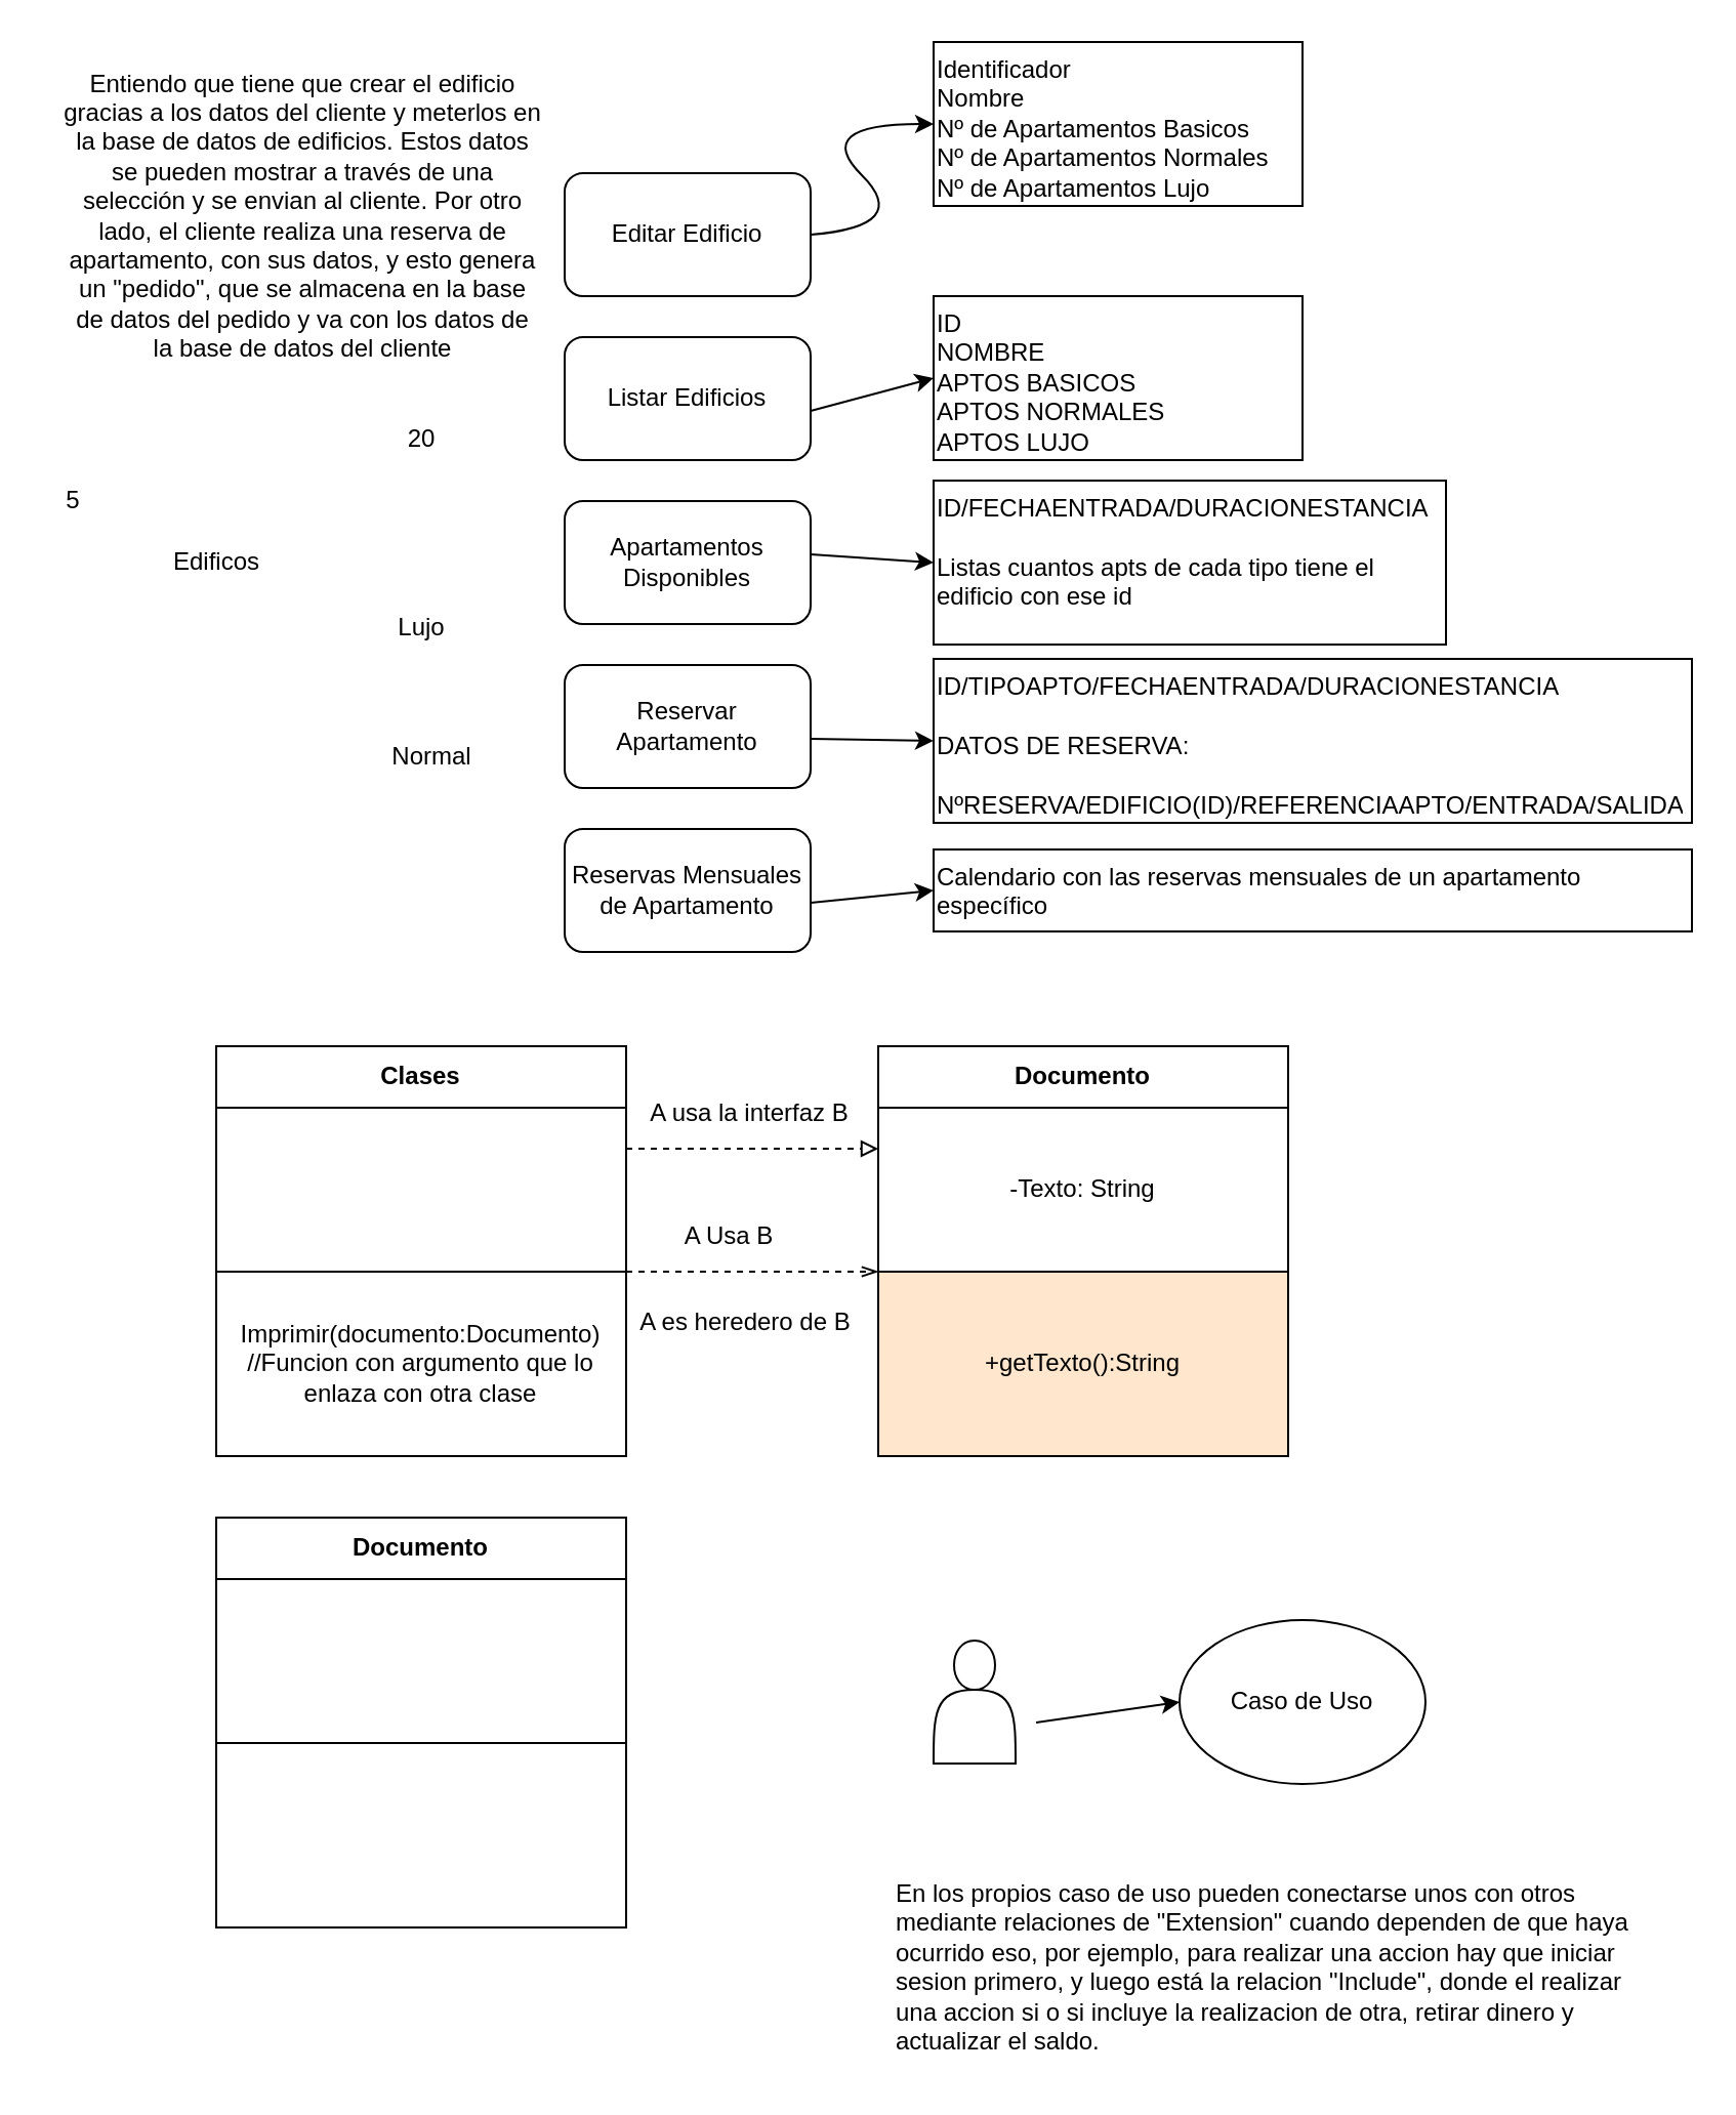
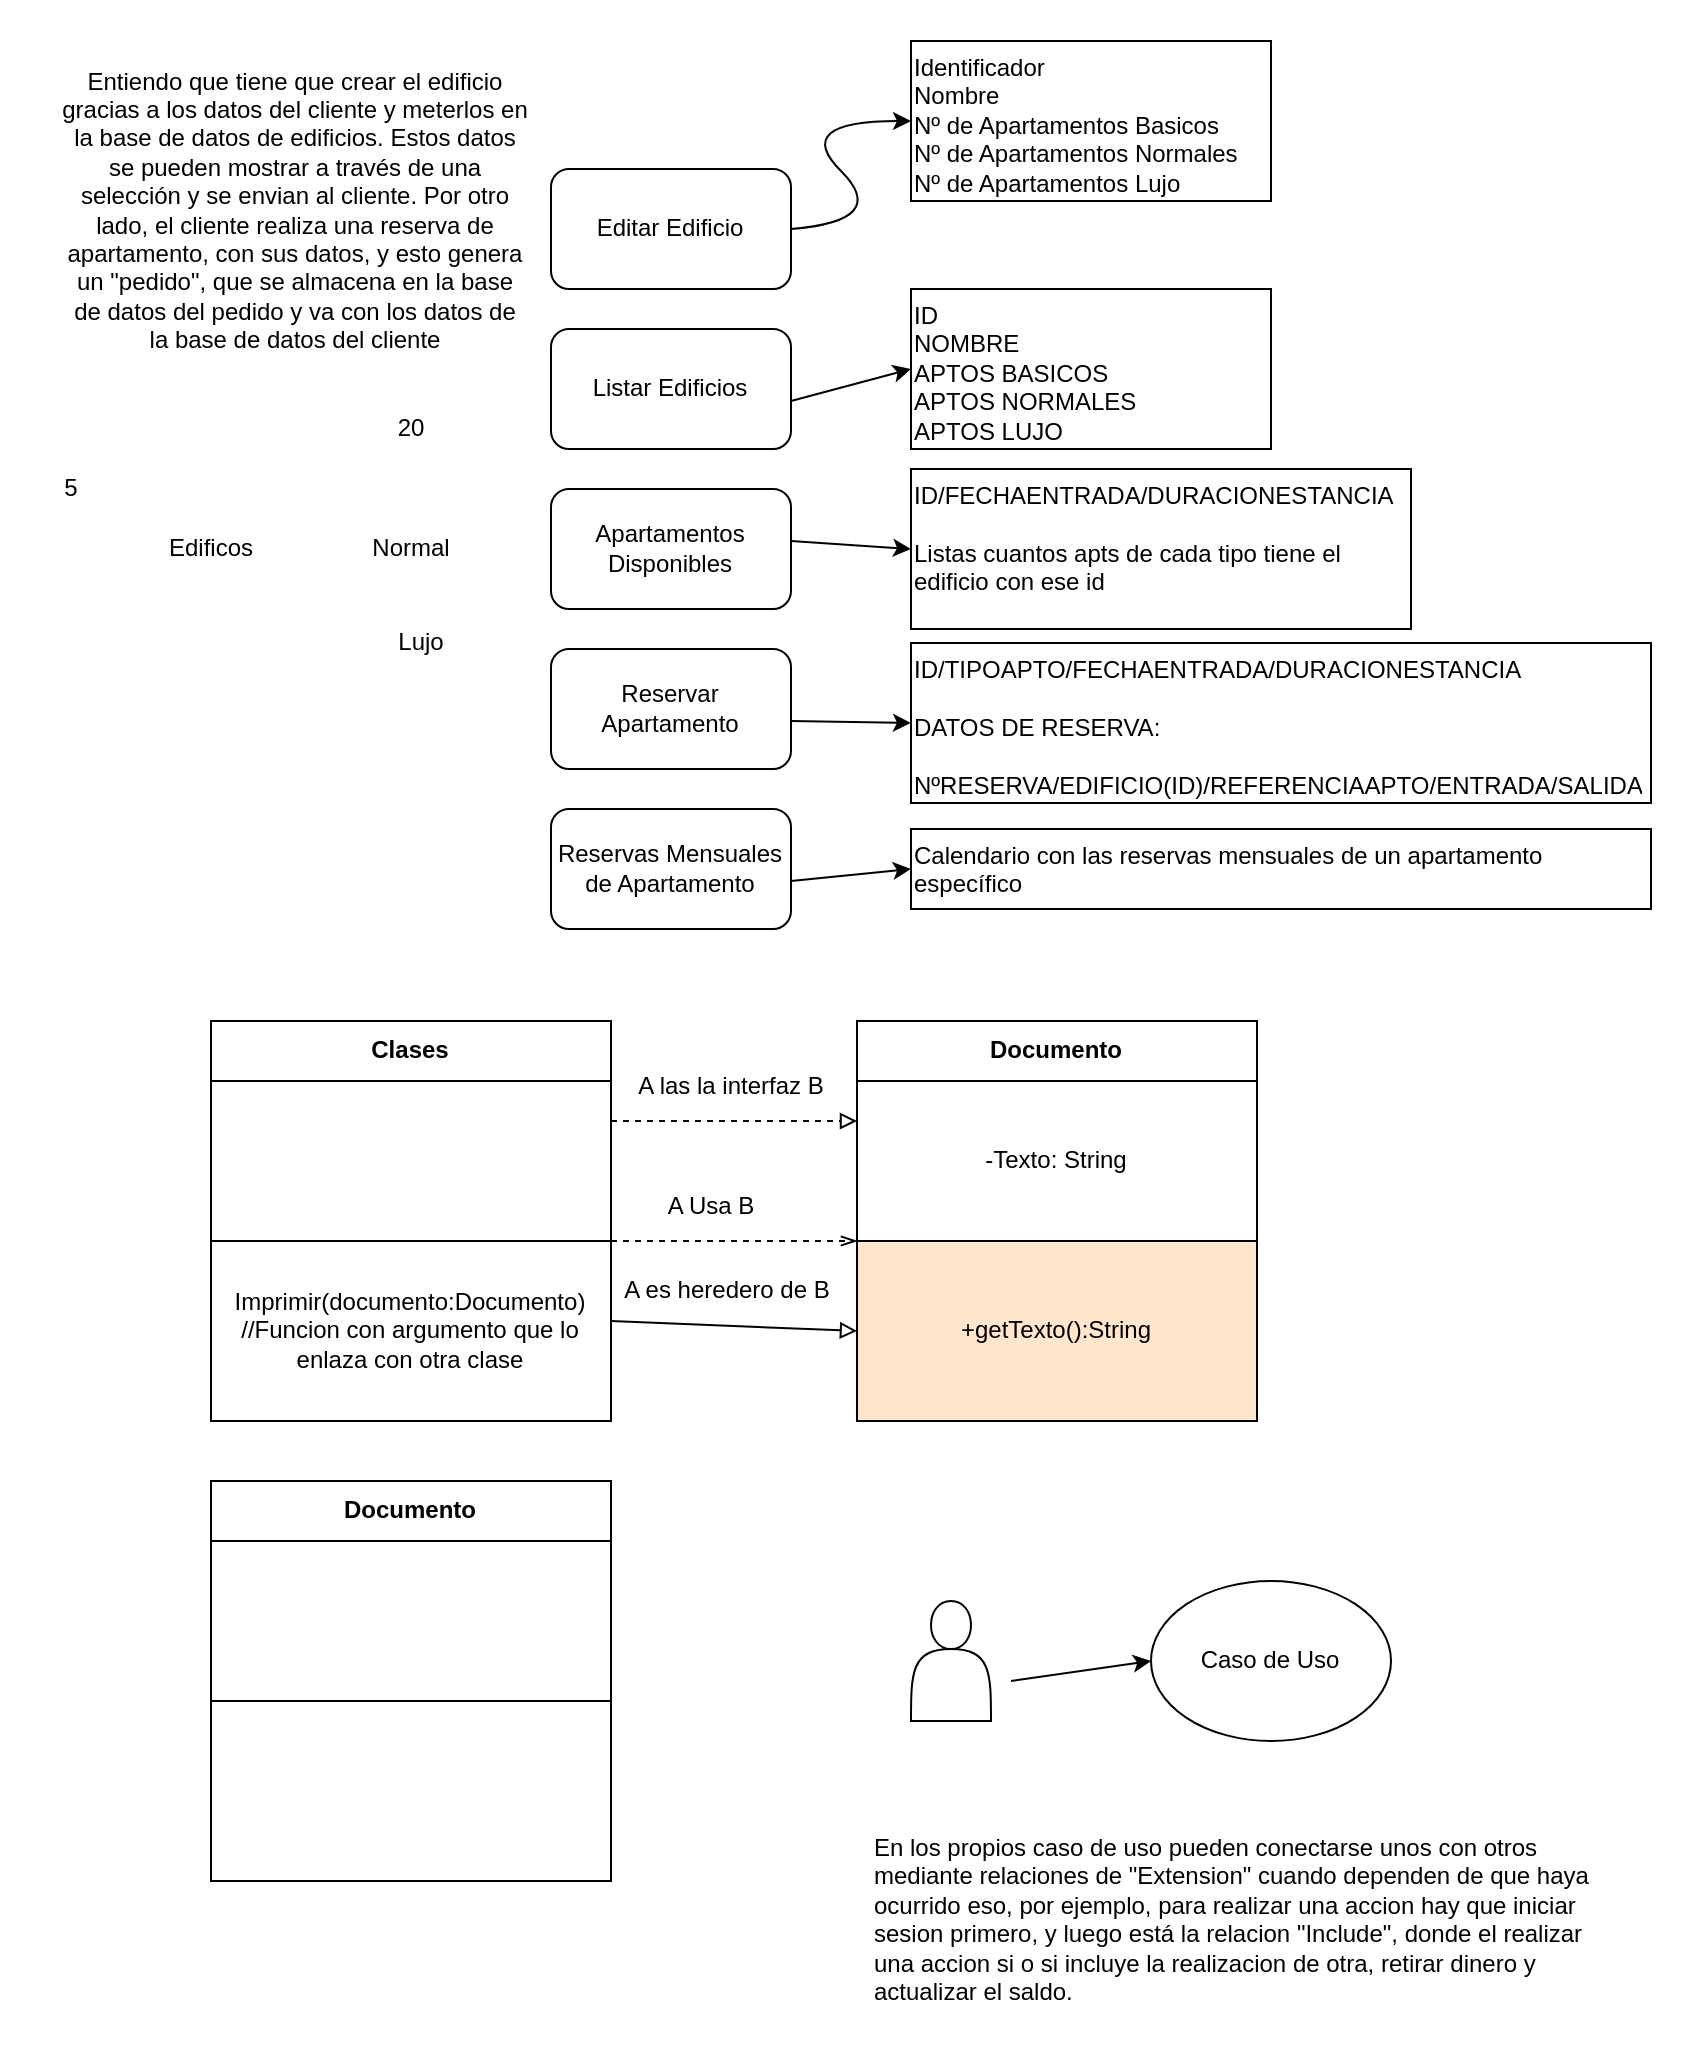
  <mxCell id="0" />
  <mxCell id="1" parent="0" />
  <mxCell id="2" value="Edificos" style="text;html=1;align=center;verticalAlign=middle;resizable=0;points=[];autosize=1;strokeColor=none;fillColor=none;" parent="1" vertex="1"><mxGeometry x="75" y="261" width="60" height="26" as="geometry" /></mxCell>
- <mxCell id="3" value="Normal" style="text;html=1;align=center;verticalAlign=middle;resizable=0;points=[];autosize=1;strokeColor=none;fillColor=none;" parent="1" vertex="1"><mxGeometry x="180" y="354" width="60" height="30" as="geometry" /></mxCell>
- <mxCell id="4" value="Lujo" style="text;html=1;align=center;verticalAlign=middle;resizable=0;points=[];autosize=1;strokeColor=none;fillColor=none;" parent="1" vertex="1"><mxGeometry x="180" y="291" width="50" height="30" as="geometry" /></mxCell>
+ <mxCell id="3" value="Normal" style="text;html=1;align=center;verticalAlign=middle;resizable=0;points=[];autosize=1;strokeColor=none;fillColor=none;" parent="1" vertex="1"><mxGeometry x="175" y="259" width="60" height="30" as="geometry" /></mxCell>
+ <mxCell id="4" value="Lujo" style="text;html=1;align=center;verticalAlign=middle;resizable=0;points=[];autosize=1;strokeColor=none;fillColor=none;" parent="1" vertex="1"><mxGeometry x="185" y="306" width="50" height="30" as="geometry" /></mxCell>
  <mxCell id="5" value="5" style="text;html=1;align=center;verticalAlign=middle;resizable=0;points=[];autosize=1;strokeColor=none;fillColor=none;" parent="1" vertex="1"><mxGeometry x="20" y="229" width="30" height="30" as="geometry" /></mxCell>
  <mxCell id="6" value="20" style="text;html=1;align=center;verticalAlign=middle;resizable=0;points=[];autosize=1;strokeColor=none;fillColor=none;" parent="1" vertex="1"><mxGeometry x="185" y="199" width="40" height="30" as="geometry" /></mxCell>
  <mxCell id="7" value="Editar Edificio" style="rounded=1;whiteSpace=wrap;html=1;" parent="1" vertex="1"><mxGeometry x="275" y="84" width="120" height="60" as="geometry" /></mxCell>
  <mxCell id="8" value="Listar Edificios" style="rounded=1;whiteSpace=wrap;html=1;" parent="1" vertex="1"><mxGeometry x="275" y="164" width="120" height="60" as="geometry" /></mxCell>
  <mxCell id="9" value="Apartamentos Disponibles" style="rounded=1;whiteSpace=wrap;html=1;" parent="1" vertex="1"><mxGeometry x="275" y="244" width="120" height="60" as="geometry" /></mxCell>
  <mxCell id="10" value="Reservar Apartamento" style="rounded=1;whiteSpace=wrap;html=1;" parent="1" vertex="1"><mxGeometry x="275" y="324" width="120" height="60" as="geometry" /></mxCell>
  <mxCell id="11" value="Reservas Mensuales de Apartamento" style="rounded=1;whiteSpace=wrap;html=1;" parent="1" vertex="1"><mxGeometry x="275" y="404" width="120" height="60" as="geometry" /></mxCell>
  <mxCell id="12" value="&lt;div&gt;Identificador&lt;/div&gt;&lt;div&gt;Nombre&lt;/div&gt;&lt;div&gt;Nº de Apartamentos Basicos&lt;/div&gt;&lt;div&gt;Nº de Apartamentos Normales&lt;/div&gt;&lt;div&gt;Nº de Apartamentos Lujo&lt;/div&gt;" style="text;html=1;whiteSpace=wrap;overflow=hidden;rounded=0;strokeColor=default;" parent="1" vertex="1"><mxGeometry x="455" y="20" width="180" height="80" as="geometry" /></mxCell>
  <mxCell id="13" value="" style="curved=1;endArrow=classic;html=1;entryX=0;entryY=0.5;entryDx=0;entryDy=0;exitX=1;exitY=0.5;exitDx=0;exitDy=0;" parent="1" source="7" target="12" edge="1"><mxGeometry width="50" height="50" relative="1" as="geometry"><mxPoint x="395" y="110" as="sourcePoint" /><mxPoint x="445" y="60" as="targetPoint" /><Array as="points"><mxPoint x="445" y="110" /><mxPoint x="395" y="60" /></Array></mxGeometry></mxCell>
  <mxCell id="14" value="&lt;div&gt;ID&lt;/div&gt;&lt;div&gt;NOMBRE&lt;/div&gt;&lt;div&gt;APTOS BASICOS&lt;/div&gt;&lt;div&gt;APTOS NORMALES&lt;/div&gt;&lt;div&gt;APTOS LUJO&lt;/div&gt;" style="text;html=1;whiteSpace=wrap;overflow=hidden;rounded=0;strokeColor=default;" parent="1" vertex="1"><mxGeometry x="455" y="144" width="180" height="80" as="geometry" /></mxCell>
  <mxCell id="15" value="" style="endArrow=classic;html=1;entryX=0;entryY=0.5;entryDx=0;entryDy=0;" parent="1" target="14" edge="1"><mxGeometry width="50" height="50" relative="1" as="geometry"><mxPoint x="395" y="200" as="sourcePoint" /><mxPoint x="445" y="150" as="targetPoint" /></mxGeometry></mxCell>
  <mxCell id="16" value="ID/FECHAENTRADA/DURACIONESTANCIA&lt;div&gt;&lt;br&gt;&lt;/div&gt;&lt;div&gt;Listas cuantos apts de cada tipo tiene el edificio con ese id&lt;/div&gt;" style="text;html=1;whiteSpace=wrap;overflow=hidden;rounded=0;strokeColor=default;" parent="1" vertex="1"><mxGeometry x="455" y="234" width="250" height="80" as="geometry" /></mxCell>
  <mxCell id="17" value="" style="endArrow=classic;html=1;entryX=0;entryY=0.5;entryDx=0;entryDy=0;" parent="1" target="16" edge="1"><mxGeometry width="50" height="50" relative="1" as="geometry"><mxPoint x="395" y="270" as="sourcePoint" /><mxPoint x="445" y="220" as="targetPoint" /></mxGeometry></mxCell>
  <mxCell id="18" value="ID/TIPOAPTO/FECHAENTRADA/DURACIONESTANCIA&lt;div&gt;&lt;br&gt;&lt;/div&gt;&lt;div&gt;DATOS DE RESERVA:&amp;nbsp;&lt;/div&gt;&lt;div&gt;&lt;br&gt;&lt;/div&gt;&lt;div&gt;NºRESERVA/EDIFICIO(ID)/REFERENCIAAPTO/ENTRADA/SALIDA&lt;/div&gt;" style="text;html=1;whiteSpace=wrap;overflow=hidden;rounded=0;strokeColor=default;" parent="1" vertex="1"><mxGeometry x="455" y="321" width="370" height="80" as="geometry" /></mxCell>
  <mxCell id="19" value="Calendario con las reservas mensuales de un apartamento específico" style="text;html=1;whiteSpace=wrap;overflow=hidden;rounded=0;strokeColor=default;" parent="1" vertex="1"><mxGeometry x="455" y="414" width="370" height="40" as="geometry" /></mxCell>
  <mxCell id="20" value="" style="endArrow=classic;html=1;entryX=0;entryY=0.5;entryDx=0;entryDy=0;" parent="1" target="18" edge="1"><mxGeometry width="50" height="50" relative="1" as="geometry"><mxPoint x="395" y="360" as="sourcePoint" /><mxPoint x="445" y="310" as="targetPoint" /></mxGeometry></mxCell>
  <mxCell id="21" value="" style="endArrow=classic;html=1;entryX=0;entryY=0.5;entryDx=0;entryDy=0;" parent="1" target="19" edge="1"><mxGeometry width="50" height="50" relative="1" as="geometry"><mxPoint x="395" y="440" as="sourcePoint" /><mxPoint x="445" y="390" as="targetPoint" /></mxGeometry></mxCell>
  <mxCell id="22" value="" style="group" parent="1" vertex="1" connectable="0"><mxGeometry x="105" y="510" width="200" height="200" as="geometry" /></mxCell>
  <mxCell id="23" value="Clases" style="swimlane;whiteSpace=wrap;html=1;swimlaneLine=1;rounded=0;shadow=0;glass=0;swimlaneFillColor=none;startSize=30;" parent="22" vertex="1"><mxGeometry width="200" height="200" as="geometry"><mxRectangle x="90" y="510" width="80" height="30" as="alternateBounds" /></mxGeometry></mxCell>
  <mxCell id="24" value="Imprimir(documento:Documento)&lt;div&gt;//Funcion con argumento que lo enlaza con otra clase&lt;/div&gt;" style="rounded=0;whiteSpace=wrap;html=1;" parent="22" vertex="1"><mxGeometry y="110" width="200" height="90" as="geometry" /></mxCell>
  <mxCell id="25" value="" style="rounded=0;whiteSpace=wrap;html=1;" parent="22" vertex="1"><mxGeometry y="30" width="200" height="80" as="geometry" /></mxCell>
  <mxCell id="26" value="Documento" style="swimlane;whiteSpace=wrap;html=1;startSize=30;" parent="1" vertex="1"><mxGeometry x="428" y="510" width="200" height="200" as="geometry" /></mxCell>
  <mxCell id="27" value="+getTexto():String" style="rounded=0;whiteSpace=wrap;html=1;fillColor=#ffe6cc;" parent="26" vertex="1"><mxGeometry y="110" width="200" height="90" as="geometry" /></mxCell>
  <mxCell id="28" value="-Texto: String" style="rounded=0;whiteSpace=wrap;html=1;" parent="26" vertex="1"><mxGeometry y="30" width="200" height="80" as="geometry" /></mxCell>
  <mxCell id="29" value="Documento" style="swimlane;whiteSpace=wrap;html=1;startSize=30;" parent="1" vertex="1"><mxGeometry x="105" y="740" width="200" height="200" as="geometry" /></mxCell>
  <mxCell id="30" value="" style="rounded=0;whiteSpace=wrap;html=1;" parent="29" vertex="1"><mxGeometry y="110" width="200" height="90" as="geometry" /></mxCell>
  <mxCell id="31" value="" style="rounded=0;whiteSpace=wrap;html=1;" parent="29" vertex="1"><mxGeometry y="30" width="200" height="80" as="geometry" /></mxCell>
  <mxCell id="32" value="" style="endArrow=openThin;html=1;entryX=0;entryY=1;entryDx=0;entryDy=0;flowAnimation=0;dashed=1;endFill=0;" parent="1" target="28" edge="1"><mxGeometry width="50" height="50" relative="1" as="geometry"><mxPoint x="305" y="620" as="sourcePoint" /><mxPoint x="355" y="570" as="targetPoint" /></mxGeometry></mxCell>
  <mxCell id="33" value="A Usa B" style="text;html=1;align=center;verticalAlign=middle;resizable=0;points=[];autosize=1;strokeColor=none;fillColor=none;" parent="1" vertex="1"><mxGeometry x="320" y="588" width="70" height="30" as="geometry" /></mxCell>
+ <mxCell id="34" value="" style="endArrow=block;html=1;endFill=0;entryX=0;entryY=0.5;entryDx=0;entryDy=0;exitX=1;exitY=0.75;exitDx=0;exitDy=0;" parent="1" source="23" target="27" edge="1"><mxGeometry width="50" height="50" relative="1" as="geometry"><mxPoint x="305" y="670" as="sourcePoint" /><mxPoint x="405" y="670" as="targetPoint" /><Array as="points" /></mxGeometry></mxCell>
  <mxCell id="35" value="A es heredero de B" style="text;html=1;align=center;verticalAlign=middle;resizable=0;points=[];autosize=1;strokeColor=none;fillColor=none;" parent="1" vertex="1"><mxGeometry x="298" y="630" width="130" height="30" as="geometry" /></mxCell>
  <mxCell id="36" value="" style="endArrow=block;html=1;entryX=0;entryY=0.25;entryDx=0;entryDy=0;dashed=1;endFill=0;" parent="1" target="28" edge="1"><mxGeometry width="50" height="50" relative="1" as="geometry"><mxPoint x="305" y="560" as="sourcePoint" /><mxPoint x="355" y="510" as="targetPoint" /></mxGeometry></mxCell>
- <mxCell id="37" value="A usa la interfaz B" style="text;html=1;align=center;verticalAlign=middle;resizable=0;points=[];autosize=1;strokeColor=none;fillColor=none;" parent="1" vertex="1"><mxGeometry x="305" y="528" width="120" height="30" as="geometry" /></mxCell>
+ <mxCell id="37" value="A las la interfaz B" style="text;html=1;align=center;verticalAlign=middle;resizable=0;points=[];autosize=1;strokeColor=none;fillColor=none;" parent="1" vertex="1"><mxGeometry x="305" y="528" width="120" height="30" as="geometry" /></mxCell>
  <mxCell id="38" value="Caso de Uso" style="ellipse;whiteSpace=wrap;html=1;" parent="1" vertex="1"><mxGeometry x="575" y="790" width="120" height="80" as="geometry" /></mxCell>
  <mxCell id="39" value="" style="shape=actor;whiteSpace=wrap;html=1;" parent="1" vertex="1"><mxGeometry x="455" y="800" width="40" height="60" as="geometry" /></mxCell>
  <mxCell id="40" value="" style="endArrow=classic;html=1;entryX=0;entryY=0.5;entryDx=0;entryDy=0;" parent="1" target="38" edge="1"><mxGeometry width="50" height="50" relative="1" as="geometry"><mxPoint x="505" y="840" as="sourcePoint" /><mxPoint x="555" y="790" as="targetPoint" /></mxGeometry></mxCell>
  <mxCell id="41" value="En los propios caso de uso pueden conectarse unos con otros mediante relaciones de &quot;Extension&quot; cuando dependen de que haya ocurrido eso, por ejemplo, para realizar una accion hay que iniciar sesion primero, y luego está la relacion &quot;Include&quot;, donde el realizar una accion si o si incluye la realizacion de otra, retirar dinero y actualizar el saldo." style="text;html=1;whiteSpace=wrap;overflow=hidden;rounded=0;strokeColor=none;" parent="1" vertex="1"><mxGeometry x="435" y="910" width="370" height="100" as="geometry" /></mxCell>
  <mxCell id="42" value="Entiendo que tiene que crear el edificio gracias a los datos del cliente y meterlos en la base de datos de edificios. Estos datos se pueden mostrar a través de una selección y se envian al cliente. Por otro lado, el cliente realiza una reserva de apartamento, con sus datos, y esto genera un &quot;pedido&quot;, que se almacena en la base de datos del pedido y va con los datos de la base de datos del cliente" style="text;html=1;align=center;verticalAlign=middle;whiteSpace=wrap;rounded=0;" vertex="1" parent="1"><mxGeometry x="30" y="20" width="235" height="170" as="geometry" /></mxCell>
